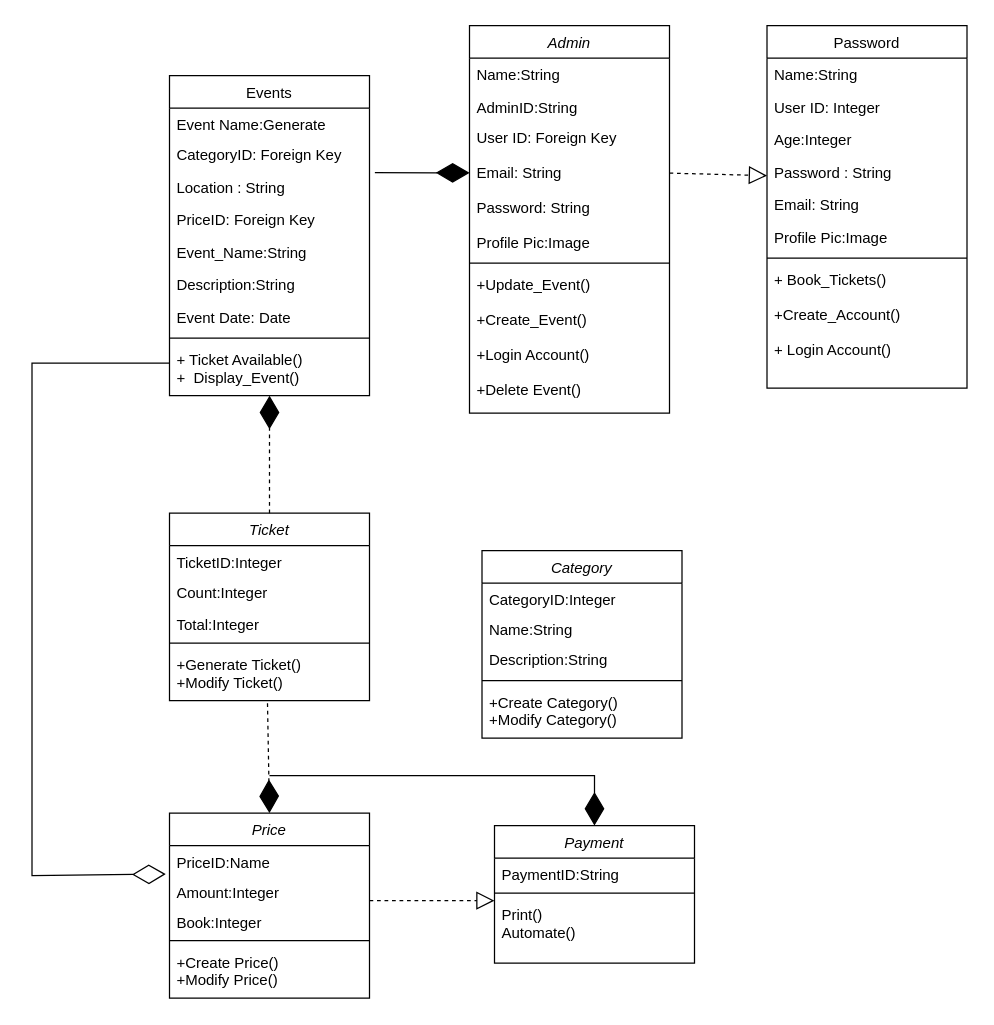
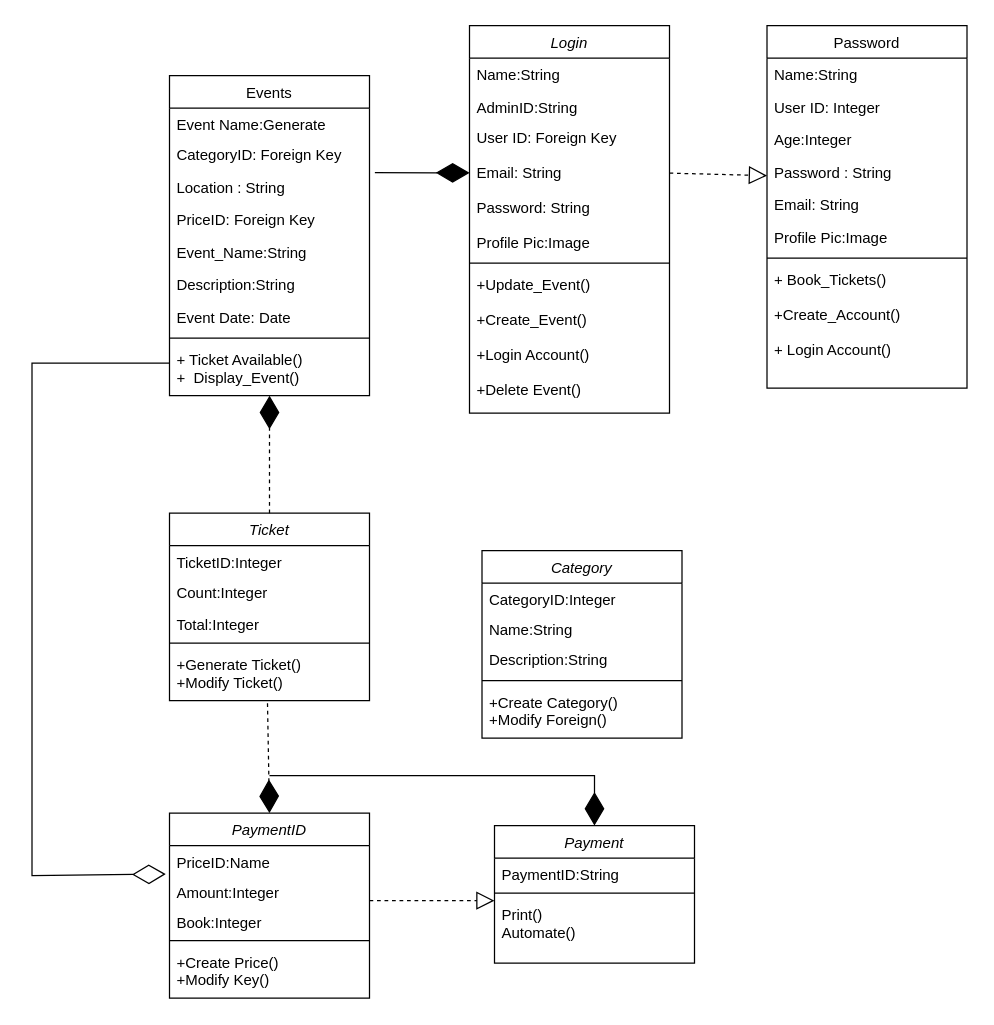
  <mxCell id="0" />
  <mxCell id="1" parent="0" />
- <mxCell id="2" value="Admin" style="swimlane;fontStyle=2;align=center;verticalAlign=top;childLayout=stackLayout;horizontal=1;startSize=26;horizontalStack=0;resizeParent=1;resizeLast=0;collapsible=1;marginBottom=0;rounded=0;shadow=0;strokeWidth=1;" parent="1" vertex="1"><mxGeometry x="370" y="20" width="160" height="310" as="geometry"><mxRectangle x="230" y="140" width="160" height="26" as="alternateBounds" /></mxGeometry></mxCell>
+ <mxCell id="2" value="Login" style="swimlane;fontStyle=2;align=center;verticalAlign=top;childLayout=stackLayout;horizontal=1;startSize=26;horizontalStack=0;resizeParent=1;resizeLast=0;collapsible=1;marginBottom=0;rounded=0;shadow=0;strokeWidth=1;" parent="1" vertex="1"><mxGeometry x="370" y="20" width="160" height="310" as="geometry"><mxRectangle x="230" y="140" width="160" height="26" as="alternateBounds" /></mxGeometry></mxCell>
  <mxCell id="3" value="Name:String" style="text;align=left;verticalAlign=top;spacingLeft=4;spacingRight=4;overflow=hidden;rotatable=0;points=[[0,0.5],[1,0.5]];portConstraint=eastwest;rounded=0;shadow=0;html=0;" parent="2" vertex="1"><mxGeometry y="26" width="160" height="26" as="geometry" /></mxCell>
  <mxCell id="4" value="AdminID:String" style="text;align=left;verticalAlign=top;spacingLeft=4;spacingRight=4;overflow=hidden;rotatable=0;points=[[0,0.5],[1,0.5]];portConstraint=eastwest;" parent="2" vertex="1"><mxGeometry y="52" width="160" height="24" as="geometry" /></mxCell>
  <mxCell id="5" value="User ID: Foreign Key&#10;&#10;Email: String&#10;&#10;Password: String" style="text;align=left;verticalAlign=top;spacingLeft=4;spacingRight=4;overflow=hidden;rotatable=0;points=[[0,0.5],[1,0.5]];portConstraint=eastwest;rounded=0;shadow=0;html=0;" parent="2" vertex="1"><mxGeometry y="76" width="160" height="84" as="geometry" /></mxCell>
  <mxCell id="6" value="Profile Pic:Image" style="text;align=left;verticalAlign=top;spacingLeft=4;spacingRight=4;overflow=hidden;rotatable=0;points=[[0,0.5],[1,0.5]];portConstraint=eastwest;rounded=0;shadow=0;html=0;" parent="2" vertex="1"><mxGeometry y="160" width="160" height="26" as="geometry" /></mxCell>
  <mxCell id="7" value="" style="line;html=1;strokeWidth=1;align=left;verticalAlign=middle;spacingTop=-1;spacingLeft=3;spacingRight=3;rotatable=0;labelPosition=right;points=[];portConstraint=eastwest;" parent="2" vertex="1"><mxGeometry y="186" width="160" height="8" as="geometry" /></mxCell>
  <mxCell id="8" value="+Update_Event()&#10;&#10;+Create_Event()&#10;&#10;+Login Account()&#10;&#10;+Delete Event()" style="text;align=left;verticalAlign=top;spacingLeft=4;spacingRight=4;overflow=hidden;rotatable=0;points=[[0,0.5],[1,0.5]];portConstraint=eastwest;" parent="2" vertex="1"><mxGeometry y="194" width="160" height="116" as="geometry" /></mxCell>
  <mxCell id="9" value="Events" style="swimlane;fontStyle=0;align=center;verticalAlign=top;childLayout=stackLayout;horizontal=1;startSize=26;horizontalStack=0;resizeParent=1;resizeLast=0;collapsible=1;marginBottom=0;rounded=0;shadow=0;strokeWidth=1;" parent="1" vertex="1"><mxGeometry x="130" y="60" width="160" height="256" as="geometry"><mxRectangle x="130" y="380" width="160" height="26" as="alternateBounds" /></mxGeometry></mxCell>
  <mxCell id="10" value="Event Name:Generate" style="text;align=left;verticalAlign=top;spacingLeft=4;spacingRight=4;overflow=hidden;rotatable=0;points=[[0,0.5],[1,0.5]];portConstraint=eastwest;" parent="9" vertex="1"><mxGeometry y="26" width="160" height="24" as="geometry" /></mxCell>
  <mxCell id="11" value="CategoryID: Foreign Key" style="text;align=left;verticalAlign=top;spacingLeft=4;spacingRight=4;overflow=hidden;rotatable=0;points=[[0,0.5],[1,0.5]];portConstraint=eastwest;rounded=0;shadow=0;html=0;" parent="9" vertex="1"><mxGeometry y="50" width="160" height="26" as="geometry" /></mxCell>
  <mxCell id="12" value="Location : String" style="text;align=left;verticalAlign=top;spacingLeft=4;spacingRight=4;overflow=hidden;rotatable=0;points=[[0,0.5],[1,0.5]];portConstraint=eastwest;rounded=0;shadow=0;html=0;" parent="9" vertex="1"><mxGeometry y="76" width="160" height="26" as="geometry" /></mxCell>
  <mxCell id="13" value="PriceID: Foreign Key" style="text;align=left;verticalAlign=top;spacingLeft=4;spacingRight=4;overflow=hidden;rotatable=0;points=[[0,0.5],[1,0.5]];portConstraint=eastwest;rounded=0;shadow=0;html=0;" parent="9" vertex="1"><mxGeometry y="102" width="160" height="26" as="geometry" /></mxCell>
  <mxCell id="14" value="Event_Name:String" style="text;align=left;verticalAlign=top;spacingLeft=4;spacingRight=4;overflow=hidden;rotatable=0;points=[[0,0.5],[1,0.5]];portConstraint=eastwest;rounded=0;shadow=0;html=0;" parent="9" vertex="1"><mxGeometry y="128" width="160" height="26" as="geometry" /></mxCell>
  <mxCell id="15" value="Description:String" style="text;align=left;verticalAlign=top;spacingLeft=4;spacingRight=4;overflow=hidden;rotatable=0;points=[[0,0.5],[1,0.5]];portConstraint=eastwest;rounded=0;shadow=0;html=0;" parent="9" vertex="1"><mxGeometry y="154" width="160" height="26" as="geometry" /></mxCell>
  <mxCell id="16" value="Event Date: Date" style="text;align=left;verticalAlign=top;spacingLeft=4;spacingRight=4;overflow=hidden;rotatable=0;points=[[0,0.5],[1,0.5]];portConstraint=eastwest;rounded=0;shadow=0;html=0;" parent="9" vertex="1"><mxGeometry y="180" width="160" height="26" as="geometry" /></mxCell>
  <mxCell id="17" value="" style="line;html=1;strokeWidth=1;align=left;verticalAlign=middle;spacingTop=-1;spacingLeft=3;spacingRight=3;rotatable=0;labelPosition=right;points=[];portConstraint=eastwest;" parent="9" vertex="1"><mxGeometry y="206" width="160" height="8" as="geometry" /></mxCell>
  <mxCell id="18" value="+ Ticket Available()&#10;+  Display_Event()" style="text;align=left;verticalAlign=top;spacingLeft=4;spacingRight=4;overflow=hidden;rotatable=0;points=[[0,0.5],[1,0.5]];portConstraint=eastwest;" parent="9" vertex="1"><mxGeometry y="214" width="160" height="42" as="geometry" /></mxCell>
  <mxCell id="19" value="Password" style="swimlane;fontStyle=0;align=center;verticalAlign=top;childLayout=stackLayout;horizontal=1;startSize=26;horizontalStack=0;resizeParent=1;resizeLast=0;collapsible=1;marginBottom=0;rounded=0;shadow=0;strokeWidth=1;" parent="1" vertex="1"><mxGeometry x="608" y="20" width="160" height="290" as="geometry"><mxRectangle x="550" y="140" width="160" height="26" as="alternateBounds" /></mxGeometry></mxCell>
  <mxCell id="20" value="Name:String" style="text;align=left;verticalAlign=top;spacingLeft=4;spacingRight=4;overflow=hidden;rotatable=0;points=[[0,0.5],[1,0.5]];portConstraint=eastwest;" parent="19" vertex="1"><mxGeometry y="26" width="160" height="26" as="geometry" /></mxCell>
  <mxCell id="21" value="User ID: Integer" style="text;align=left;verticalAlign=top;spacingLeft=4;spacingRight=4;overflow=hidden;rotatable=0;points=[[0,0.5],[1,0.5]];portConstraint=eastwest;rounded=0;shadow=0;html=0;" parent="19" vertex="1"><mxGeometry y="52" width="160" height="26" as="geometry" /></mxCell>
  <mxCell id="22" value="Age:Integer" style="text;align=left;verticalAlign=top;spacingLeft=4;spacingRight=4;overflow=hidden;rotatable=0;points=[[0,0.5],[1,0.5]];portConstraint=eastwest;rounded=0;shadow=0;html=0;" parent="19" vertex="1"><mxGeometry y="78" width="160" height="26" as="geometry" /></mxCell>
  <mxCell id="23" value="Password : String" style="text;align=left;verticalAlign=top;spacingLeft=4;spacingRight=4;overflow=hidden;rotatable=0;points=[[0,0.5],[1,0.5]];portConstraint=eastwest;rounded=0;shadow=0;html=0;" parent="19" vertex="1"><mxGeometry y="104" width="160" height="26" as="geometry" /></mxCell>
  <mxCell id="24" value="Email: String" style="text;align=left;verticalAlign=top;spacingLeft=4;spacingRight=4;overflow=hidden;rotatable=0;points=[[0,0.5],[1,0.5]];portConstraint=eastwest;rounded=0;shadow=0;html=0;" parent="19" vertex="1"><mxGeometry y="130" width="160" height="26" as="geometry" /></mxCell>
  <mxCell id="25" value="Profile Pic:Image" style="text;align=left;verticalAlign=top;spacingLeft=4;spacingRight=4;overflow=hidden;rotatable=0;points=[[0,0.5],[1,0.5]];portConstraint=eastwest;rounded=0;shadow=0;html=0;" parent="19" vertex="1"><mxGeometry y="156" width="160" height="26" as="geometry" /></mxCell>
  <mxCell id="26" value="" style="line;html=1;strokeWidth=1;align=left;verticalAlign=middle;spacingTop=-1;spacingLeft=3;spacingRight=3;rotatable=0;labelPosition=right;points=[];portConstraint=eastwest;" parent="19" vertex="1"><mxGeometry y="182" width="160" height="8" as="geometry" /></mxCell>
  <mxCell id="27" value="+ Book_Tickets()&#10; &#10;+Create_Account()&#10;&#10;+ Login Account()&#10;" style="text;align=left;verticalAlign=top;spacingLeft=4;spacingRight=4;overflow=hidden;rotatable=0;points=[[0,0.5],[1,0.5]];portConstraint=eastwest;" parent="19" vertex="1"><mxGeometry y="190" width="160" height="88" as="geometry" /></mxCell>
  <mxCell id="28" value="" style="endArrow=diamondThin;endFill=0;endSize=24;html=1;rounded=0;exitX=0;exitY=1;exitDx=0;exitDy=0;entryX=-0.019;entryY=-0.05;entryDx=0;entryDy=0;entryPerimeter=0;" parent="1" target="45" edge="1"><mxGeometry width="160" relative="1" as="geometry"><mxPoint x="130" y="290" as="sourcePoint" /><mxPoint x="70" y="700" as="targetPoint" /><Array as="points"><mxPoint x="20" y="290" /><mxPoint x="20" y="486" /><mxPoint x="20" y="566" /><mxPoint x="20" y="700" /></Array></mxGeometry></mxCell>
  <mxCell id="29" value="Ticket" style="swimlane;fontStyle=2;align=center;verticalAlign=top;childLayout=stackLayout;horizontal=1;startSize=26;horizontalStack=0;resizeParent=1;resizeLast=0;collapsible=1;marginBottom=0;rounded=0;shadow=0;strokeWidth=1;" parent="1" vertex="1"><mxGeometry x="130" y="410" width="160" height="150" as="geometry"><mxRectangle x="230" y="140" width="160" height="26" as="alternateBounds" /></mxGeometry></mxCell>
  <mxCell id="30" value="TicketID:Integer" style="text;align=left;verticalAlign=top;spacingLeft=4;spacingRight=4;overflow=hidden;rotatable=0;points=[[0,0.5],[1,0.5]];portConstraint=eastwest;rounded=0;shadow=0;html=0;" parent="29" vertex="1"><mxGeometry y="26" width="160" height="24" as="geometry" /></mxCell>
  <mxCell id="31" value="Count:Integer" style="text;align=left;verticalAlign=top;spacingLeft=4;spacingRight=4;overflow=hidden;rotatable=0;points=[[0,0.5],[1,0.5]];portConstraint=eastwest;rounded=0;shadow=0;html=0;" parent="29" vertex="1"><mxGeometry y="50" width="160" height="26" as="geometry" /></mxCell>
  <mxCell id="32" value="Total:Integer" style="text;align=left;verticalAlign=top;spacingLeft=4;spacingRight=4;overflow=hidden;rotatable=0;points=[[0,0.5],[1,0.5]];portConstraint=eastwest;" parent="29" vertex="1"><mxGeometry y="76" width="160" height="24" as="geometry" /></mxCell>
  <mxCell id="33" value="" style="line;html=1;strokeWidth=1;align=left;verticalAlign=middle;spacingTop=-1;spacingLeft=3;spacingRight=3;rotatable=0;labelPosition=right;points=[];portConstraint=eastwest;" parent="29" vertex="1"><mxGeometry y="100" width="160" height="8" as="geometry" /></mxCell>
  <mxCell id="34" value="+Generate Ticket()&#10;+Modify Ticket()" style="text;align=left;verticalAlign=top;spacingLeft=4;spacingRight=4;overflow=hidden;rotatable=0;points=[[0,0.5],[1,0.5]];portConstraint=eastwest;" parent="29" vertex="1"><mxGeometry y="108" width="160" height="42" as="geometry" /></mxCell>
  <mxCell id="35" value="" style="endArrow=block;dashed=1;endFill=0;endSize=12;html=1;rounded=0;exitX=1;exitY=0.5;exitDx=0;exitDy=0;" parent="1" source="5" edge="1"><mxGeometry width="160" relative="1" as="geometry"><mxPoint x="448" y="140" as="sourcePoint" /><mxPoint x="608" y="140" as="targetPoint" /></mxGeometry></mxCell>
  <mxCell id="36" value="" style="endArrow=diamondThin;endFill=1;endSize=24;html=1;rounded=0;exitX=1.027;exitY=0.061;exitDx=0;exitDy=0;exitPerimeter=0;" parent="1" source="12" target="5" edge="1"><mxGeometry width="160" relative="1" as="geometry"><mxPoint x="480" y="360" as="sourcePoint" /><mxPoint x="310" y="250" as="targetPoint" /></mxGeometry></mxCell>
  <mxCell id="37" value="Category" style="swimlane;fontStyle=2;align=center;verticalAlign=top;childLayout=stackLayout;horizontal=1;startSize=26;horizontalStack=0;resizeParent=1;resizeLast=0;collapsible=1;marginBottom=0;rounded=0;shadow=0;strokeWidth=1;" parent="1" vertex="1"><mxGeometry x="380" y="440" width="160" height="150" as="geometry"><mxRectangle x="230" y="140" width="160" height="26" as="alternateBounds" /></mxGeometry></mxCell>
  <mxCell id="38" value="CategoryID:Integer" style="text;align=left;verticalAlign=top;spacingLeft=4;spacingRight=4;overflow=hidden;rotatable=0;points=[[0,0.5],[1,0.5]];portConstraint=eastwest;rounded=0;shadow=0;html=0;" parent="37" vertex="1"><mxGeometry y="26" width="160" height="24" as="geometry" /></mxCell>
  <mxCell id="39" value="Name:String" style="text;align=left;verticalAlign=top;spacingLeft=4;spacingRight=4;overflow=hidden;rotatable=0;points=[[0,0.5],[1,0.5]];portConstraint=eastwest;" parent="37" vertex="1"><mxGeometry y="50" width="160" height="24" as="geometry" /></mxCell>
  <mxCell id="40" value="Description:String" style="text;align=left;verticalAlign=top;spacingLeft=4;spacingRight=4;overflow=hidden;rotatable=0;points=[[0,0.5],[1,0.5]];portConstraint=eastwest;rounded=0;shadow=0;html=0;" parent="37" vertex="1"><mxGeometry y="74" width="160" height="26" as="geometry" /></mxCell>
  <mxCell id="41" value="" style="line;html=1;strokeWidth=1;align=left;verticalAlign=middle;spacingTop=-1;spacingLeft=3;spacingRight=3;rotatable=0;labelPosition=right;points=[];portConstraint=eastwest;" parent="37" vertex="1"><mxGeometry y="100" width="160" height="8" as="geometry" /></mxCell>
- <mxCell id="42" value="+Create Category()&#10;+Modify Category()" style="text;align=left;verticalAlign=top;spacingLeft=4;spacingRight=4;overflow=hidden;rotatable=0;points=[[0,0.5],[1,0.5]];portConstraint=eastwest;" parent="37" vertex="1"><mxGeometry y="108" width="160" height="42" as="geometry" /></mxCell>
- <mxCell id="43" value="Price" style="swimlane;fontStyle=2;align=center;verticalAlign=top;childLayout=stackLayout;horizontal=1;startSize=26;horizontalStack=0;resizeParent=1;resizeLast=0;collapsible=1;marginBottom=0;rounded=0;shadow=0;strokeWidth=1;" parent="1" vertex="1"><mxGeometry x="130" y="650" width="160" height="148" as="geometry"><mxRectangle x="230" y="140" width="160" height="26" as="alternateBounds" /></mxGeometry></mxCell>
+ <mxCell id="42" value="+Create Category()&#10;+Modify Foreign()" style="text;align=left;verticalAlign=top;spacingLeft=4;spacingRight=4;overflow=hidden;rotatable=0;points=[[0,0.5],[1,0.5]];portConstraint=eastwest;" parent="37" vertex="1"><mxGeometry y="108" width="160" height="42" as="geometry" /></mxCell>
+ <mxCell id="43" value="PaymentID" style="swimlane;fontStyle=2;align=center;verticalAlign=top;childLayout=stackLayout;horizontal=1;startSize=26;horizontalStack=0;resizeParent=1;resizeLast=0;collapsible=1;marginBottom=0;rounded=0;shadow=0;strokeWidth=1;" parent="1" vertex="1"><mxGeometry x="130" y="650" width="160" height="148" as="geometry"><mxRectangle x="230" y="140" width="160" height="26" as="alternateBounds" /></mxGeometry></mxCell>
  <mxCell id="44" value="PriceID:Name" style="text;align=left;verticalAlign=top;spacingLeft=4;spacingRight=4;overflow=hidden;rotatable=0;points=[[0,0.5],[1,0.5]];portConstraint=eastwest;rounded=0;shadow=0;html=0;" parent="43" vertex="1"><mxGeometry y="26" width="160" height="24" as="geometry" /></mxCell>
  <mxCell id="45" value="Amount:Integer" style="text;align=left;verticalAlign=top;spacingLeft=4;spacingRight=4;overflow=hidden;rotatable=0;points=[[0,0.5],[1,0.5]];portConstraint=eastwest;" parent="43" vertex="1"><mxGeometry y="50" width="160" height="24" as="geometry" /></mxCell>
  <mxCell id="46" value="Book:Integer" style="text;align=left;verticalAlign=top;spacingLeft=4;spacingRight=4;overflow=hidden;rotatable=0;points=[[0,0.5],[1,0.5]];portConstraint=eastwest;" parent="43" vertex="1"><mxGeometry y="74" width="160" height="24" as="geometry" /></mxCell>
  <mxCell id="47" value="" style="line;html=1;strokeWidth=1;align=left;verticalAlign=middle;spacingTop=-1;spacingLeft=3;spacingRight=3;rotatable=0;labelPosition=right;points=[];portConstraint=eastwest;" parent="43" vertex="1"><mxGeometry y="98" width="160" height="8" as="geometry" /></mxCell>
- <mxCell id="48" value="+Create Price()&#10;+Modify Price()" style="text;align=left;verticalAlign=top;spacingLeft=4;spacingRight=4;overflow=hidden;rotatable=0;points=[[0,0.5],[1,0.5]];portConstraint=eastwest;" parent="43" vertex="1"><mxGeometry y="106" width="160" height="42" as="geometry" /></mxCell>
+ <mxCell id="48" value="+Create Price()&#10;+Modify Key()" style="text;align=left;verticalAlign=top;spacingLeft=4;spacingRight=4;overflow=hidden;rotatable=0;points=[[0,0.5],[1,0.5]];portConstraint=eastwest;" parent="43" vertex="1"><mxGeometry y="106" width="160" height="42" as="geometry" /></mxCell>
  <mxCell id="49" value="" style="endArrow=diamondThin;endFill=1;endSize=24;html=1;rounded=0;exitX=0.49;exitY=1.048;exitDx=0;exitDy=0;exitPerimeter=0;entryX=0.5;entryY=0;entryDx=0;entryDy=0;dashed=1;" parent="1" source="34" target="43" edge="1"><mxGeometry width="160" relative="1" as="geometry"><mxPoint x="130" y="610" as="sourcePoint" /><mxPoint x="290" y="610" as="targetPoint" /></mxGeometry></mxCell>
  <mxCell id="50" value="Payment" style="swimlane;fontStyle=2;align=center;verticalAlign=top;childLayout=stackLayout;horizontal=1;startSize=26;horizontalStack=0;resizeParent=1;resizeLast=0;collapsible=1;marginBottom=0;rounded=0;shadow=0;strokeWidth=1;" parent="1" vertex="1"><mxGeometry x="390" y="660" width="160" height="110" as="geometry"><mxRectangle x="230" y="140" width="160" height="26" as="alternateBounds" /></mxGeometry></mxCell>
  <mxCell id="51" value="PaymentID:String" style="text;align=left;verticalAlign=top;spacingLeft=4;spacingRight=4;overflow=hidden;rotatable=0;points=[[0,0.5],[1,0.5]];portConstraint=eastwest;rounded=0;shadow=0;html=0;" parent="50" vertex="1"><mxGeometry y="26" width="160" height="24" as="geometry" /></mxCell>
  <mxCell id="52" value="" style="line;html=1;strokeWidth=1;align=left;verticalAlign=middle;spacingTop=-1;spacingLeft=3;spacingRight=3;rotatable=0;labelPosition=right;points=[];portConstraint=eastwest;" parent="50" vertex="1"><mxGeometry y="50" width="160" height="8" as="geometry" /></mxCell>
  <mxCell id="53" value="Print()&#10;Automate()" style="text;align=left;verticalAlign=top;spacingLeft=4;spacingRight=4;overflow=hidden;rotatable=0;points=[[0,0.5],[1,0.5]];portConstraint=eastwest;" parent="50" vertex="1"><mxGeometry y="58" width="160" height="42" as="geometry" /></mxCell>
  <mxCell id="54" value="" style="endArrow=diamondThin;endFill=1;endSize=24;html=1;rounded=0;exitX=0.5;exitY=0;exitDx=0;exitDy=0;entryX=0.5;entryY=1;entryDx=0;entryDy=0;dashed=1;" parent="1" source="29" target="9" edge="1"><mxGeometry width="160" relative="1" as="geometry"><mxPoint x="180" y="346" as="sourcePoint" /><mxPoint x="200" y="310" as="targetPoint" /></mxGeometry></mxCell>
  <mxCell id="55" value="" style="endArrow=block;dashed=1;endFill=0;endSize=12;html=1;rounded=0;" parent="1" edge="1"><mxGeometry width="160" relative="1" as="geometry"><mxPoint x="290" y="720" as="sourcePoint" /><mxPoint x="390" y="720" as="targetPoint" /></mxGeometry></mxCell>
  <mxCell id="56" value="" style="endArrow=diamondThin;endFill=1;endSize=24;html=1;rounded=0;entryX=0.5;entryY=0;entryDx=0;entryDy=0;" parent="1" target="50" edge="1"><mxGeometry width="160" relative="1" as="geometry"><mxPoint x="210" y="620" as="sourcePoint" /><mxPoint x="470" y="620" as="targetPoint" /><Array as="points"><mxPoint x="470" y="620" /></Array></mxGeometry></mxCell>
